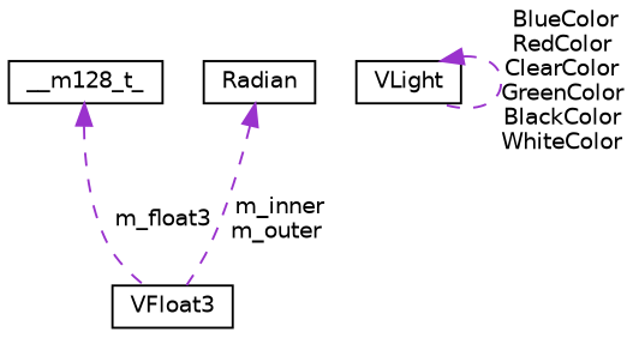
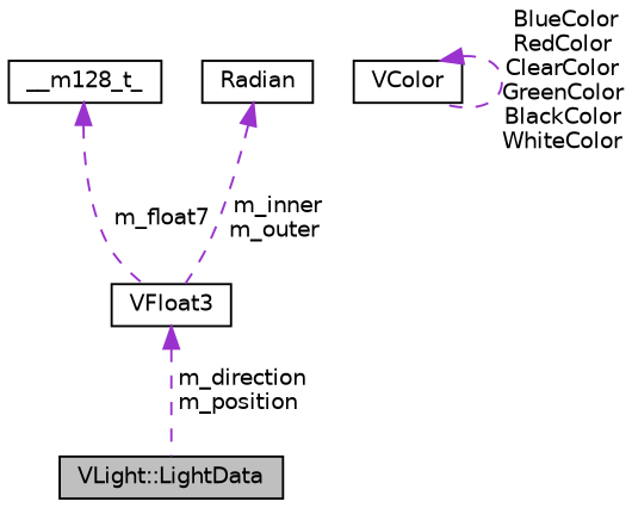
  digraph {
    node [color=black fillcolor=white fontname=Helvetica fontsize=10 shape=record style=filled]
    edge [color=darkorchid3 dir=back fontname=Helvetica fontsize=10 labelfontname=Helvetica labelfontsize=10 style=dashed]
+   n1 [fillcolor=grey75 fontcolor=black height=0.2 label="VLight::LightData" width=0.4]
    n2 [height=0.2 label=VFloat3 width=0.4]
    n3 [height=0.2 label=__m128_t_ width=0.4]
-   n4 [height=0.2 label=VLight width=0.4]
+   n4 [height=0.2 label=VColor width=0.4]
    n5 [height=0.2 label=Radian width=0.4]
-   n3 -> n2 [label=" m_float3"]
+   n2 -> n1 [label=" m_direction\nm_position"]
+   n3 -> n2 [label=" m_float7"]
    n4 -> n4 [label=" BlueColor\nRedColor\nClearColor\nGreenColor\nBlackColor\nWhiteColor"]
    n5 -> n2 [label=" m_inner\nm_outer"]
  }
